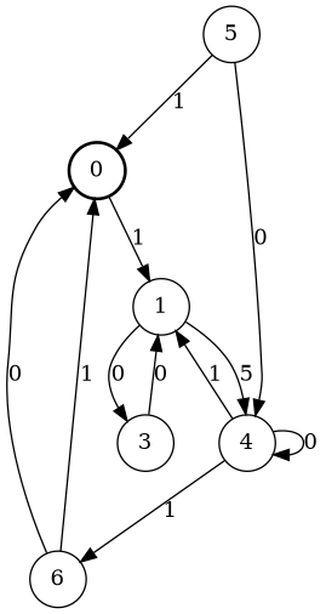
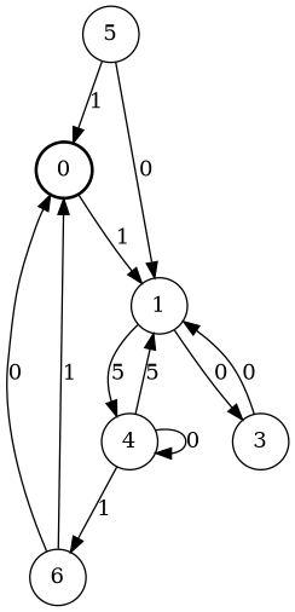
  digraph {
    node [shape=circle]
    0 [style=bold]
    1
    3
    4
    6
    5
    0 -> 1 [label=1]
    1 -> 3 [label=0]
    1 -> 4 [label=5]
    3 -> 1 [label=0]
-   4 -> 1 [label=1]
+   4 -> 1 [label=5]
    4 -> 4 [label=0]
    4 -> 6 [label=1]
    6 -> 0 [label=0]
    6 -> 0 [label=1]
    5 -> 0 [label=1]
-   5 -> 4 [label=0]
+   5 -> 1 [label=0]
  }
